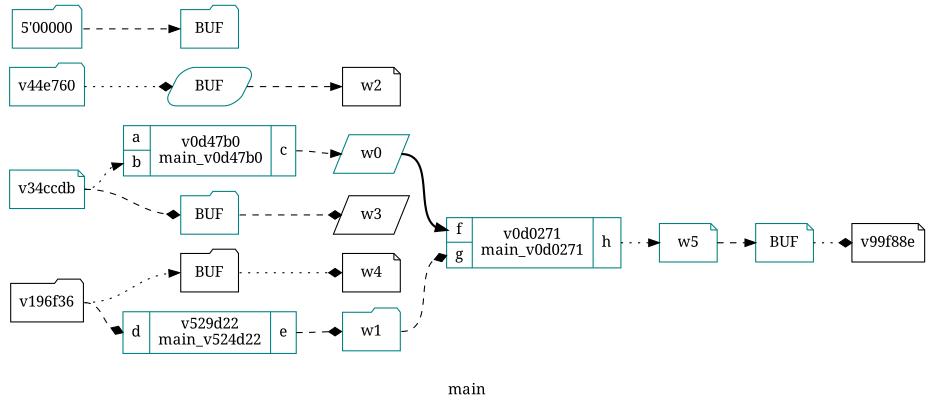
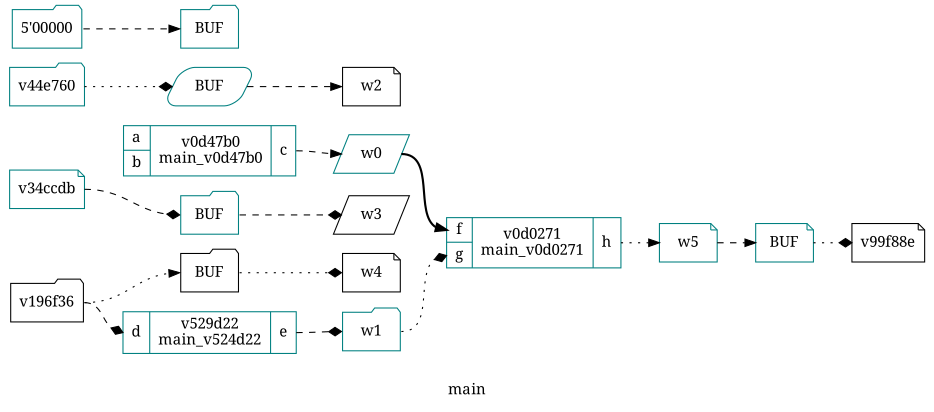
  digraph {
    fontname="Noto Serif"
    label=main
    rankdir=LR
    remincross=true
    node [color=teal fontcolor=black fontname="Noto Serif" shape=folder]
    edge [arrowhead=diamond color=black fontname="Noto Serif" headport=w style=dashed tailport=e]
    n1 [color=black label=v196f36]
    n2 [label="{{<p21> d}|v529d22\nmain_v524d22|{<p22> e}}" shape=record fontcolor=""]
    n3 [color=black label=BUF style=rounded fontcolor=""]
    n4 [label=w1]
    n5 [color=black label=w4 shape=note]
    n6 [label=v34ccdb shape=note]
    n7 [label="{{<p17> a|<p18> b}|v0d47b0\nmain_v0d47b0|{<p19> c}}" shape=record fontcolor=""]
    n8 [label=BUF style=rounded fontcolor=""]
    n9 [label=w0 shape=parallelogram]
    n10 [color=black label=w3 shape=parallelogram]
    n11 [label=v44e760]
    n12 [label=BUF shape=parallelogram style=rounded fontcolor=""]
    n13 [color=black label=w2 shape=note]
    n14 [color=black label=v99f88e shape=note]
    n15 [label="{{<p13> f|<p14> g}|v0d0271\nmain_v0d0271|{<p15> h}}" shape=record fontcolor=""]
    n16 [label=w5 shape=note]
    n17 [label=BUF shape=note style=rounded fontcolor=""]
    n18 [label="5'00000" fontcolor=""]
    n19 [label=BUF style=rounded fontcolor=""]
    n1 -> n2 [headport="p21:w"]
    n1 -> n3 [arrowhead=normal headport="w:w" style=dotted]
    n2 -> n4 [tailport="p22:e"]
    n3 -> n5 [style=dotted tailport="e:e"]
-   n4 -> n15 [headport="p14:w"]
-   n6 -> n7 [arrowhead=normal headport="p18:w" style=dotted]
+   n4 -> n15 [headport="p14:w" style=dotted]
    n6 -> n8 [headport="w:w"]
    n7 -> n9 [arrowhead=normal tailport="p19:e"]
    n8 -> n10 [tailport="e:e"]
    n9 -> n15 [arrowhead=normal headport="p13:w" style=bold]
    n11 -> n12 [headport="w:w" style=dotted]
    n12 -> n13 [arrowhead=normal tailport="e:e"]
    n15 -> n16 [arrowhead=normal style=dotted tailport="p15:e"]
    n16 -> n17 [arrowhead=normal headport="w:w"]
    n17 -> n14 [style=dotted tailport="e:e"]
    n18 -> n19 [arrowhead=normal headport="w:w"]
  }
